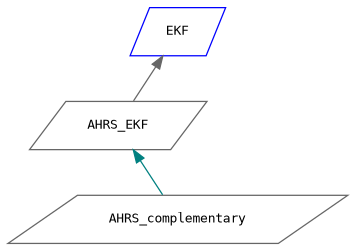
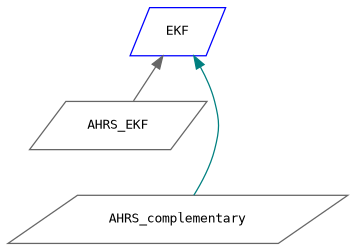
  digraph {
    fontname="DejaVu Sans Mono"
    rankdir=TB
    node [color=gray40 fillcolor=white fontname="DejaVu Sans Mono" fontsize=10 shape=parallelogram style=filled]
    edge [dir=back fontname="DejaVu Sans Mono" fontsize=10 labelfontname=Helvetica labelfontsize=10 style=solid]
    n1 [color=blue height=0.2 label=EKF width=0.4]
    n2 [height=0.2 label=AHRS_EKF width=0.4]
    n3 [height=0.2 label=AHRS_complementary width=0.4]
    n1 -> n2 [color=gray40]
-   n2 -> n3 [color=teal]
+   n1 -> n3 [color=teal]
  }
